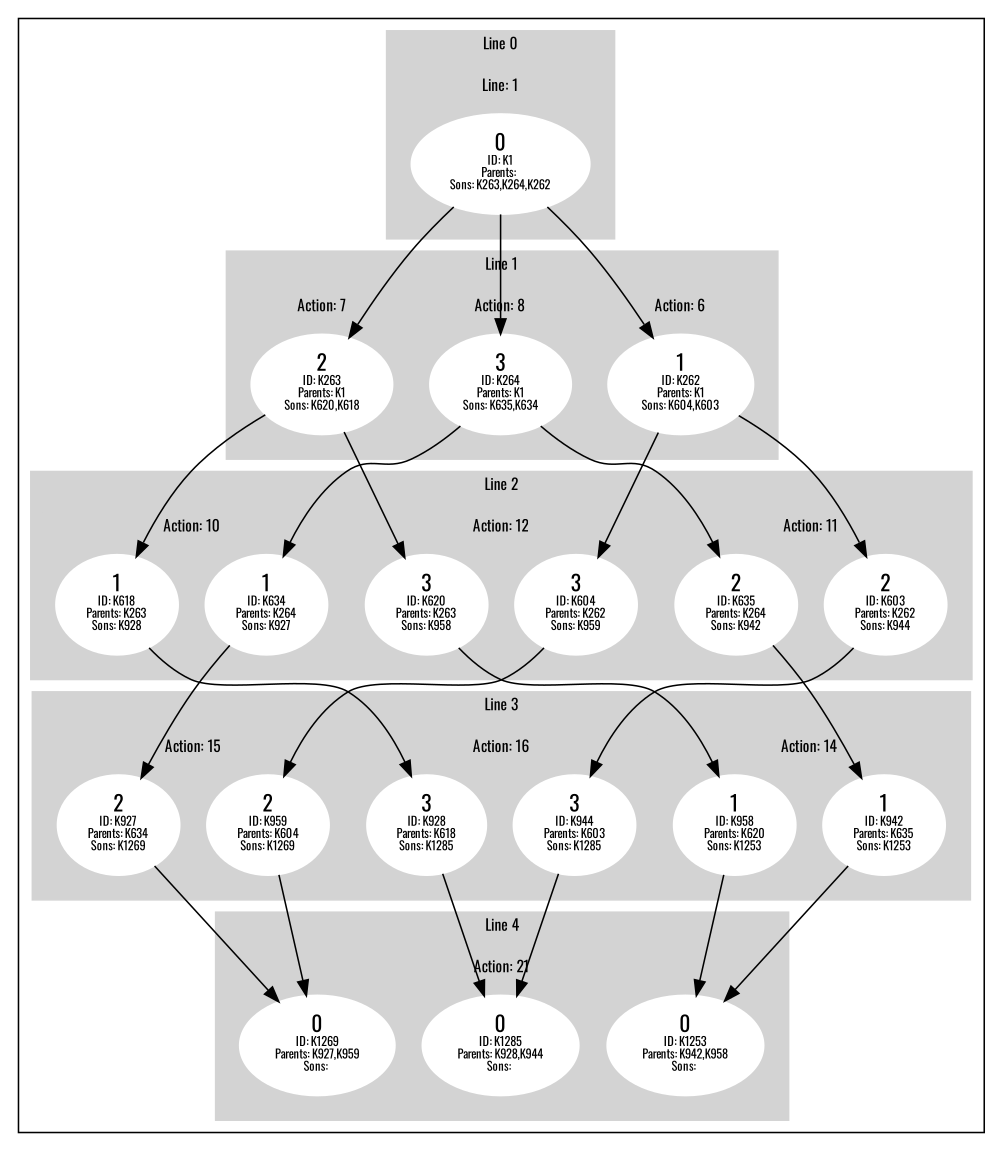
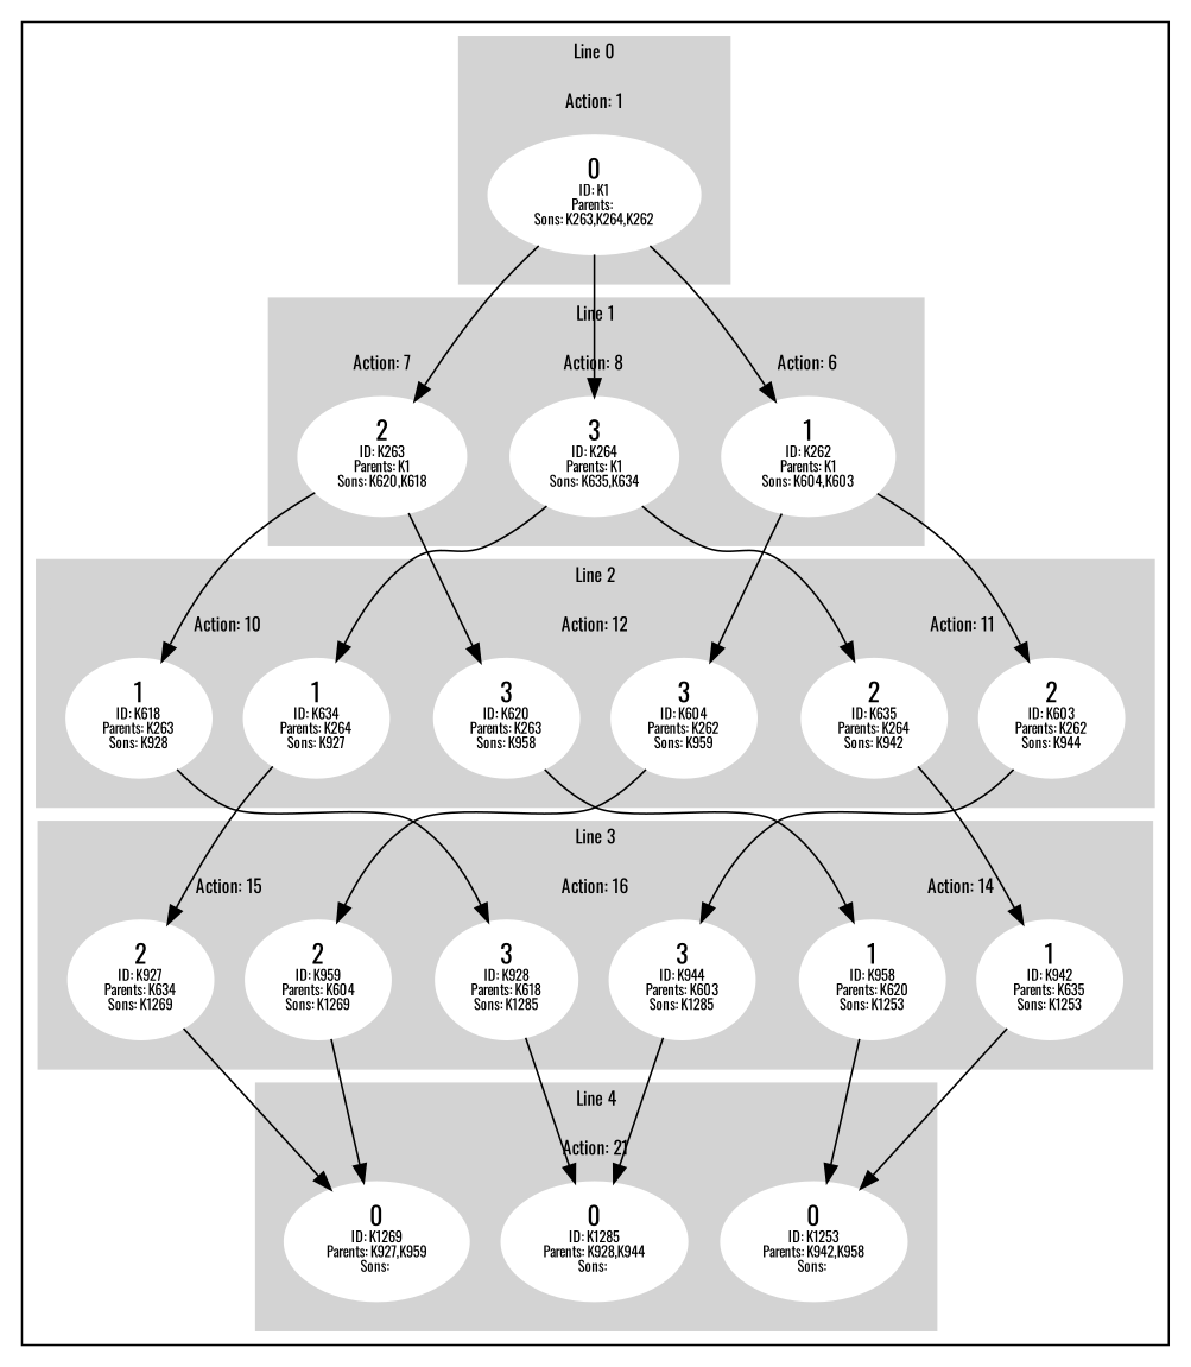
  digraph {
    fontname=Oswald
    node [color=white style=filled fontname=Oswald]
    edge [fontname=Oswald]
    n1 [label=<0<BR /><FONT POINT-SIZE="8">ID: K1</FONT><BR /><FONT POINT-SIZE="8">Parents: </FONT><BR /><FONT POINT-SIZE="8">Sons: K263,K264,K262</FONT>>]
    n2 [label=<0<BR /><FONT POINT-SIZE="8">ID: K1269</FONT><BR /><FONT POINT-SIZE="8">Parents: K927,K959</FONT><BR /><FONT POINT-SIZE="8">Sons: </FONT>>]
    n3 [label=<0<BR /><FONT POINT-SIZE="8">ID: K1285</FONT><BR /><FONT POINT-SIZE="8">Parents: K928,K944</FONT><BR /><FONT POINT-SIZE="8">Sons: </FONT>>]
    n4 [label=<0<BR /><FONT POINT-SIZE="8">ID: K1253</FONT><BR /><FONT POINT-SIZE="8">Parents: K942,K958</FONT><BR /><FONT POINT-SIZE="8">Sons: </FONT>>]
    n5 [label=<2<BR /><FONT POINT-SIZE="8">ID: K635</FONT><BR /><FONT POINT-SIZE="8">Parents: K264</FONT><BR /><FONT POINT-SIZE="8">Sons: K942</FONT>>]
    n6 [label=<2<BR /><FONT POINT-SIZE="8">ID: K603</FONT><BR /><FONT POINT-SIZE="8">Parents: K262</FONT><BR /><FONT POINT-SIZE="8">Sons: K944</FONT>>]
    n7 [label=<3<BR /><FONT POINT-SIZE="8">ID: K604</FONT><BR /><FONT POINT-SIZE="8">Parents: K262</FONT><BR /><FONT POINT-SIZE="8">Sons: K959</FONT>>]
    n8 [label=<3<BR /><FONT POINT-SIZE="8">ID: K620</FONT><BR /><FONT POINT-SIZE="8">Parents: K263</FONT><BR /><FONT POINT-SIZE="8">Sons: K958</FONT>>]
    n9 [label=<1<BR /><FONT POINT-SIZE="8">ID: K618</FONT><BR /><FONT POINT-SIZE="8">Parents: K263</FONT><BR /><FONT POINT-SIZE="8">Sons: K928</FONT>>]
    n10 [label=<1<BR /><FONT POINT-SIZE="8">ID: K634</FONT><BR /><FONT POINT-SIZE="8">Parents: K264</FONT><BR /><FONT POINT-SIZE="8">Sons: K927</FONT>>]
    n11 [label=<2<BR /><FONT POINT-SIZE="8">ID: K927</FONT><BR /><FONT POINT-SIZE="8">Parents: K634</FONT><BR /><FONT POINT-SIZE="8">Sons: K1269</FONT>>]
    n12 [label=<2<BR /><FONT POINT-SIZE="8">ID: K959</FONT><BR /><FONT POINT-SIZE="8">Parents: K604</FONT><BR /><FONT POINT-SIZE="8">Sons: K1269</FONT>>]
    n13 [label=<1<BR /><FONT POINT-SIZE="8">ID: K942</FONT><BR /><FONT POINT-SIZE="8">Parents: K635</FONT><BR /><FONT POINT-SIZE="8">Sons: K1253</FONT>>]
    n14 [label=<1<BR /><FONT POINT-SIZE="8">ID: K958</FONT><BR /><FONT POINT-SIZE="8">Parents: K620</FONT><BR /><FONT POINT-SIZE="8">Sons: K1253</FONT>>]
    n15 [label=<3<BR /><FONT POINT-SIZE="8">ID: K928</FONT><BR /><FONT POINT-SIZE="8">Parents: K618</FONT><BR /><FONT POINT-SIZE="8">Sons: K1285</FONT>>]
    n16 [label=<3<BR /><FONT POINT-SIZE="8">ID: K944</FONT><BR /><FONT POINT-SIZE="8">Parents: K603</FONT><BR /><FONT POINT-SIZE="8">Sons: K1285</FONT>>]
    n17 [label=<2<BR /><FONT POINT-SIZE="8">ID: K263</FONT><BR /><FONT POINT-SIZE="8">Parents: K1</FONT><BR /><FONT POINT-SIZE="8">Sons: K620,K618</FONT>>]
    n18 [label=<3<BR /><FONT POINT-SIZE="8">ID: K264</FONT><BR /><FONT POINT-SIZE="8">Parents: K1</FONT><BR /><FONT POINT-SIZE="8">Sons: K635,K634</FONT>>]
    n19 [label=<1<BR /><FONT POINT-SIZE="8">ID: K262</FONT><BR /><FONT POINT-SIZE="8">Parents: K1</FONT><BR /><FONT POINT-SIZE="8">Sons: K604,K603</FONT>>]
    subgraph cluster_1 {
      subgraph cluster_2 {
        color=lightgrey
        fontsize=10
        label="Line 0"
        style=filled
        subgraph cluster_3 {
          color=lightgrey
          fontsize=10
-         label="Line: 1"
+         label="Action: 1"
          style=filled
          n1
        }
      }
      subgraph cluster_4 {
        color=lightgrey
        fontsize=10
        label="Line 4"
        style=filled
        subgraph cluster_5 {
          color=lightgrey
          fontsize=10
          label="Action: 21"
          style=filled
          n2
          n3
          n4
        }
      }
      subgraph cluster_6 {
        color=lightgrey
        fontsize=10
        label="Line 2"
        style=filled
        subgraph cluster_7 {
          color=lightgrey
          fontsize=10
          label="Action: 11"
          style=filled
          n5
          n6
        }
        subgraph cluster_8 {
          color=lightgrey
          fontsize=10
          label="Action: 12"
          style=filled
          n7
          n8
        }
        subgraph cluster_9 {
          color=lightgrey
          fontsize=10
          label="Action: 10"
          style=filled
          n9
          n10
        }
      }
      subgraph cluster_10 {
        color=lightgrey
        fontsize=10
        label="Line 3"
        style=filled
        subgraph cluster_11 {
          color=lightgrey
          fontsize=10
          label="Action: 15"
          style=filled
          n11
          n12
        }
        subgraph cluster_12 {
          color=lightgrey
          fontsize=10
          label="Action: 14"
          style=filled
          n13
          n14
        }
        subgraph cluster_13 {
          color=lightgrey
          fontsize=10
          label="Action: 16"
          style=filled
          n15
          n16
        }
      }
      subgraph cluster_14 {
        color=lightgrey
        fontsize=10
        label="Line 1"
        style=filled
        subgraph cluster_15 {
          color=lightgrey
          fontsize=10
          label="Action: 7"
          style=filled
          n17
        }
        subgraph cluster_16 {
          color=lightgrey
          fontsize=10
          label="Action: 8"
          style=filled
          n18
        }
        subgraph cluster_17 {
          color=lightgrey
          fontsize=10
          label="Action: 6"
          style=filled
          n19
        }
      }
    }
    n1 -> n17
    n1 -> n18
    n1 -> n19
    n5 -> n13
    n6 -> n16
    n7 -> n12
    n8 -> n14
    n9 -> n15
    n10 -> n11
    n11 -> n2
    n12 -> n2
    n13 -> n4
    n14 -> n4
    n15 -> n3
    n16 -> n3
    n17 -> n8
    n17 -> n9
    n18 -> n5
    n18 -> n10
    n19 -> n6
    n19 -> n7
  }
